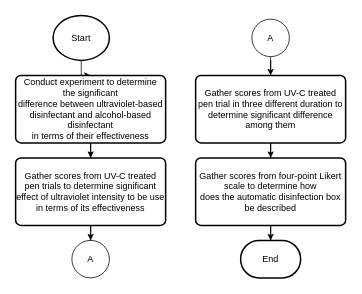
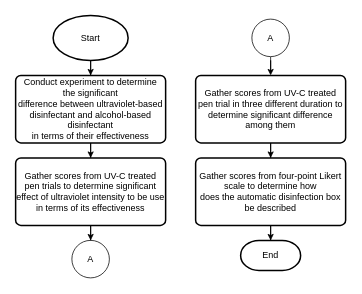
  <mxCell id="0" />
  <mxCell id="1" parent="0" />
  <mxCell id="2" value="" style="edgeStyle=orthogonalEdgeStyle;rounded=0;orthogonalLoop=1;jettySize=auto;html=1;fontSize=12;" parent="1" source="3" target="5" edge="1"><mxGeometry relative="1" as="geometry" /></mxCell>
- <mxCell id="3" value="Start" style="strokeWidth=2;html=1;shape=mxgraph.flowchart.start_1;whiteSpace=wrap;align=center;" parent="1" vertex="1"><mxGeometry x="70" y="20" width="75" height="60" as="geometry" /></mxCell>
+ <mxCell id="3" value="Start" style="strokeWidth=2;html=1;shape=mxgraph.flowchart.start_1;whiteSpace=wrap;align=center;" parent="1" vertex="1"><mxGeometry x="70" y="20" width="100" height="60" as="geometry" /></mxCell>
  <mxCell id="4" value="" style="edgeStyle=orthogonalEdgeStyle;rounded=0;orthogonalLoop=1;jettySize=auto;html=1;" edge="1" parent="1" source="5" target="11"><mxGeometry relative="1" as="geometry" /></mxCell>
  <mxCell id="5" value="&lt;font style=&quot;font-size: 12px;&quot;&gt;Conduct experiment to determine the&amp;nbsp;&lt;span style=&quot;font-family: Arial, sans-serif;&quot; lang=&quot;EN-US&quot;&gt;significant&lt;br&gt;difference between ultraviolet-based disinfectant and alcohol-based disinfectant&lt;br&gt;in terms of their effectiveness&lt;/span&gt;&lt;/font&gt;" style="rounded=1;whiteSpace=wrap;html=1;absoluteArcSize=1;arcSize=14;strokeWidth=2;align=center;" parent="1" vertex="1"><mxGeometry x="20" y="100" width="200" height="90" as="geometry" /></mxCell>
  <mxCell id="6" value="" style="edgeStyle=orthogonalEdgeStyle;rounded=0;orthogonalLoop=1;jettySize=auto;html=1;" edge="1" parent="1" source="7" target="13"><mxGeometry relative="1" as="geometry" /></mxCell>
  <mxCell id="7" value="Gather scores from UV-C treated pen trial in three different duration to determine significant difference among them" style="rounded=1;whiteSpace=wrap;html=1;absoluteArcSize=1;arcSize=14;strokeWidth=2;fontSize=12;align=center;" parent="1" vertex="1"><mxGeometry x="260" y="100" width="200" height="90" as="geometry" /></mxCell>
- <mxCell id="8" value="End" style="strokeWidth=2;html=1;shape=mxgraph.flowchart.terminator;whiteSpace=wrap;fontSize=12;align=center;" parent="1" vertex="1"><mxGeometry x="320" y="320" width="80" height="50" as="geometry" /></mxCell>
+ <mxCell id="8" value="End" style="strokeWidth=2;html=1;shape=mxgraph.flowchart.terminator;whiteSpace=wrap;fontSize=12;align=center;" parent="1" vertex="1"><mxGeometry x="320" y="320" width="80" height="40" as="geometry" /></mxCell>
  <mxCell id="9" value="A" style="ellipse;whiteSpace=wrap;html=1;aspect=fixed;" vertex="1" parent="1"><mxGeometry x="95" y="320" width="50" height="50" as="geometry" /></mxCell>
  <mxCell id="10" value="" style="edgeStyle=orthogonalEdgeStyle;rounded=0;orthogonalLoop=1;jettySize=auto;html=1;" edge="1" parent="1" source="11" target="9"><mxGeometry relative="1" as="geometry" /></mxCell>
  <mxCell id="11" value="&lt;font style=&quot;font-size: 12px;&quot;&gt;Gather scores from UV-C treated pen trials to determine&amp;nbsp;&lt;span style=&quot;font-family: Arial, sans-serif;&quot; lang=&quot;EN-US&quot;&gt;significant&lt;br&gt;effect of ultraviolet intensity to be use in terms of its effectiveness&lt;/span&gt;&lt;/font&gt;" style="rounded=1;whiteSpace=wrap;html=1;absoluteArcSize=1;arcSize=14;strokeWidth=2;fontSize=12;align=center;" vertex="1" parent="1"><mxGeometry x="20" y="210" width="200" height="90" as="geometry" /></mxCell>
  <mxCell id="12" value="" style="edgeStyle=orthogonalEdgeStyle;rounded=0;orthogonalLoop=1;jettySize=auto;html=1;" edge="1" parent="1" source="13" target="8"><mxGeometry relative="1" as="geometry" /></mxCell>
  <mxCell id="13" value="Gather scores from four-point Likert scale to determine h&lt;span lang=&quot;EN-US&quot;&gt;ow&lt;br&gt;does the automatic disinfection box be described&lt;/span&gt;" style="rounded=1;whiteSpace=wrap;html=1;absoluteArcSize=1;arcSize=14;strokeWidth=2;fontSize=12;align=center;" vertex="1" parent="1"><mxGeometry x="260" y="210" width="200" height="90" as="geometry" /></mxCell>
  <mxCell id="14" value="" style="edgeStyle=orthogonalEdgeStyle;rounded=0;orthogonalLoop=1;jettySize=auto;html=1;" edge="1" parent="1" source="15" target="7"><mxGeometry relative="1" as="geometry" /></mxCell>
  <mxCell id="15" value="A" style="ellipse;whiteSpace=wrap;html=1;aspect=fixed;" vertex="1" parent="1"><mxGeometry x="335" y="25" width="50" height="50" as="geometry" /></mxCell>
